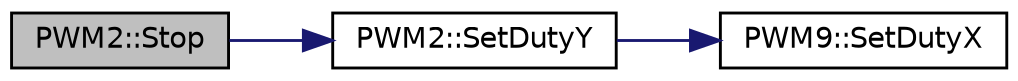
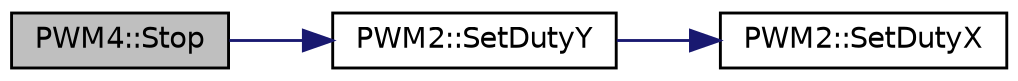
  digraph {
    rankdir=LR
    node [color=black fillcolor=white fontname=Helvetica fontsize=10 shape=record style=filled]
    edge [color=midnightblue fontname=Helvetica fontsize=10 labelfontname=Helvetica labelfontsize=10 style=solid]
-   n1 [fillcolor=grey75 fontcolor=black height=0.2 label="PWM2::Stop" width=0.4]
+   n1 [fillcolor=grey75 fontcolor=black height=0.2 label="PWM4::Stop" width=0.4]
    n2 [height=0.2 label="PWM2::SetDutyY" width=0.4]
-   n3 [height=0.2 label="PWM9::SetDutyX" width=0.4]
+   n3 [height=0.2 label="PWM2::SetDutyX" width=0.4]
    n1 -> n2
    n2 -> n3
  }
